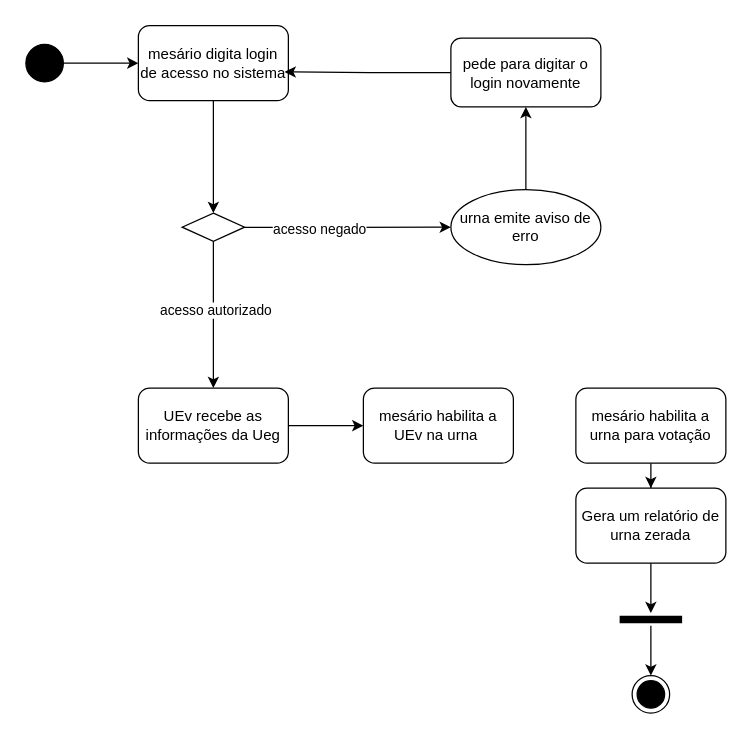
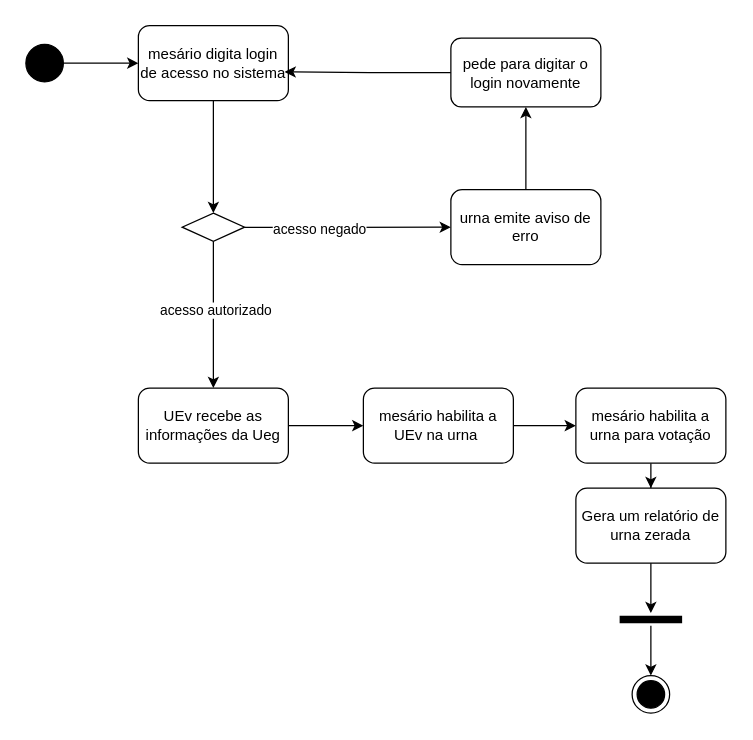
  <mxCell id="0" />
  <mxCell id="1" parent="0" />
  <mxCell id="2" style="edgeStyle=orthogonalEdgeStyle;rounded=0;orthogonalLoop=1;jettySize=auto;html=1;" parent="1" source="3" target="5" edge="1"><mxGeometry relative="1" as="geometry"><mxPoint x="160" y="55" as="targetPoint" /></mxGeometry></mxCell>
  <mxCell id="3" value="" style="ellipse;fillColor=strokeColor;html=1;" parent="1" vertex="1"><mxGeometry x="20" y="35" width="30" height="30" as="geometry" /></mxCell>
  <mxCell id="4" style="edgeStyle=orthogonalEdgeStyle;rounded=0;orthogonalLoop=1;jettySize=auto;html=1;" parent="1" source="5" target="10" edge="1"><mxGeometry relative="1" as="geometry"><mxPoint x="360" y="55" as="targetPoint" /></mxGeometry></mxCell>
  <mxCell id="5" value="mesário digita login de acesso no sistema" style="rounded=1;whiteSpace=wrap;html=1;" parent="1" vertex="1"><mxGeometry x="110" y="20" width="120" height="60" as="geometry" /></mxCell>
  <mxCell id="6" style="edgeStyle=orthogonalEdgeStyle;rounded=0;orthogonalLoop=1;jettySize=auto;html=1;entryX=0;entryY=0.5;entryDx=0;entryDy=0;" parent="1" source="10" target="12" edge="1"><mxGeometry relative="1" as="geometry"><mxPoint x="480" y="55" as="targetPoint" /></mxGeometry></mxCell>
  <mxCell id="7" value="acesso negado" style="edgeLabel;html=1;align=center;verticalAlign=middle;resizable=0;points=[];" parent="6" vertex="1" connectable="0"><mxGeometry x="-0.272" y="-1" relative="1" as="geometry"><mxPoint as="offset" /></mxGeometry></mxCell>
  <mxCell id="8" style="edgeStyle=orthogonalEdgeStyle;rounded=0;orthogonalLoop=1;jettySize=auto;html=1;" parent="1" source="10" edge="1"><mxGeometry relative="1" as="geometry"><mxPoint x="170" y="310" as="targetPoint" /></mxGeometry></mxCell>
  <mxCell id="9" value="acesso autorizado" style="edgeLabel;html=1;align=center;verticalAlign=middle;resizable=0;points=[];" parent="8" vertex="1" connectable="0"><mxGeometry x="-0.089" y="1" relative="1" as="geometry"><mxPoint y="1" as="offset" /></mxGeometry></mxCell>
  <mxCell id="10" value="" style="rhombus;whiteSpace=wrap;html=1;" parent="1" vertex="1"><mxGeometry x="145" y="170" width="50" height="22.5" as="geometry" /></mxCell>
  <mxCell id="11" style="edgeStyle=orthogonalEdgeStyle;rounded=0;orthogonalLoop=1;jettySize=auto;html=1;" parent="1" source="12" target="13" edge="1"><mxGeometry relative="1" as="geometry"><mxPoint x="400" y="80" as="targetPoint" /></mxGeometry></mxCell>
- <mxCell id="12" value="urna emite aviso de erro" style="ellipse;whiteSpace=wrap;html=1;" parent="1" vertex="1"><mxGeometry x="360" y="151.25" width="120" height="60" as="geometry" /></mxCell>
+ <mxCell id="12" value="urna emite aviso de erro" style="rounded=1;whiteSpace=wrap;html=1;" parent="1" vertex="1"><mxGeometry x="360" y="151.25" width="120" height="60" as="geometry" /></mxCell>
  <mxCell id="13" value="pede para digitar o login novamente" style="rounded=1;whiteSpace=wrap;html=1;" parent="1" vertex="1"><mxGeometry x="360" y="30" width="120" height="55" as="geometry" /></mxCell>
  <mxCell id="14" style="edgeStyle=orthogonalEdgeStyle;rounded=0;orthogonalLoop=1;jettySize=auto;html=1;entryX=0.975;entryY=0.617;entryDx=0;entryDy=0;entryPerimeter=0;" parent="1" source="13" target="5" edge="1"><mxGeometry relative="1" as="geometry" /></mxCell>
  <mxCell id="15" style="edgeStyle=orthogonalEdgeStyle;rounded=0;orthogonalLoop=1;jettySize=auto;html=1;" parent="1" source="16" target="18" edge="1"><mxGeometry relative="1" as="geometry"><mxPoint x="330" y="340" as="targetPoint" /></mxGeometry></mxCell>
  <mxCell id="16" value="UEv recebe as informações da Ueg" style="rounded=1;whiteSpace=wrap;html=1;" parent="1" vertex="1"><mxGeometry x="110" y="310" width="120" height="60" as="geometry" /></mxCell>
+ <mxCell id="17" style="edgeStyle=orthogonalEdgeStyle;rounded=0;orthogonalLoop=1;jettySize=auto;html=1;" parent="1" source="18" target="20" edge="1"><mxGeometry relative="1" as="geometry"><mxPoint x="470" y="340" as="targetPoint" /></mxGeometry></mxCell>
  <mxCell id="18" value="mesário habilita a UEv na urna&amp;nbsp;" style="rounded=1;whiteSpace=wrap;html=1;" parent="1" vertex="1"><mxGeometry x="290" y="310" width="120" height="60" as="geometry" /></mxCell>
  <mxCell id="19" style="edgeStyle=orthogonalEdgeStyle;rounded=0;orthogonalLoop=1;jettySize=auto;html=1;" parent="1" source="20" target="24" edge="1"><mxGeometry relative="1" as="geometry"><mxPoint x="520" y="420" as="targetPoint" /></mxGeometry></mxCell>
  <mxCell id="20" value="mesário habilita a urna para votação" style="rounded=1;whiteSpace=wrap;html=1;" parent="1" vertex="1"><mxGeometry x="460" y="310" width="120" height="60" as="geometry" /></mxCell>
  <mxCell id="21" style="edgeStyle=orthogonalEdgeStyle;rounded=0;orthogonalLoop=1;jettySize=auto;html=1;entryX=0.5;entryY=0;entryDx=0;entryDy=0;" parent="1" source="22" target="23" edge="1"><mxGeometry relative="1" as="geometry" /></mxCell>
  <mxCell id="22" value="" style="shape=line;html=1;strokeWidth=6;strokeColor=#000000;" parent="1" vertex="1"><mxGeometry x="495" y="490" width="50" height="10" as="geometry" /></mxCell>
  <mxCell id="23" value="" style="ellipse;html=1;shape=endState;fillColor=strokeColor;" parent="1" vertex="1"><mxGeometry x="505" y="540" width="30" height="30" as="geometry" /></mxCell>
  <mxCell id="24" value="Gera um relatório de urna zerada" style="rounded=1;whiteSpace=wrap;html=1;" parent="1" vertex="1"><mxGeometry x="460" y="390" width="120" height="60" as="geometry" /></mxCell>
  <mxCell id="25" style="edgeStyle=orthogonalEdgeStyle;rounded=0;orthogonalLoop=1;jettySize=auto;html=1;entryX=0.5;entryY=0;entryDx=0;entryDy=0;entryPerimeter=0;" edge="1" parent="1" source="24" target="22"><mxGeometry relative="1" as="geometry" /></mxCell>
